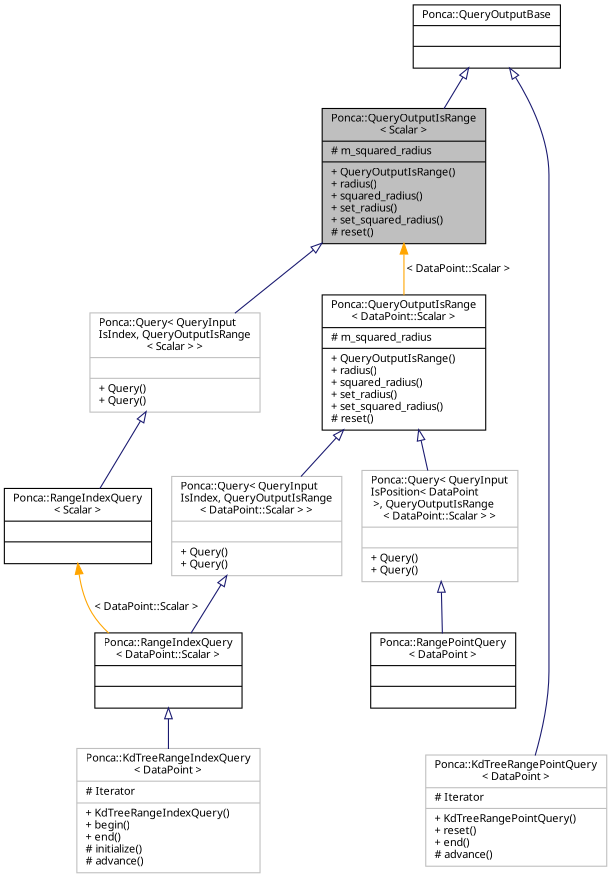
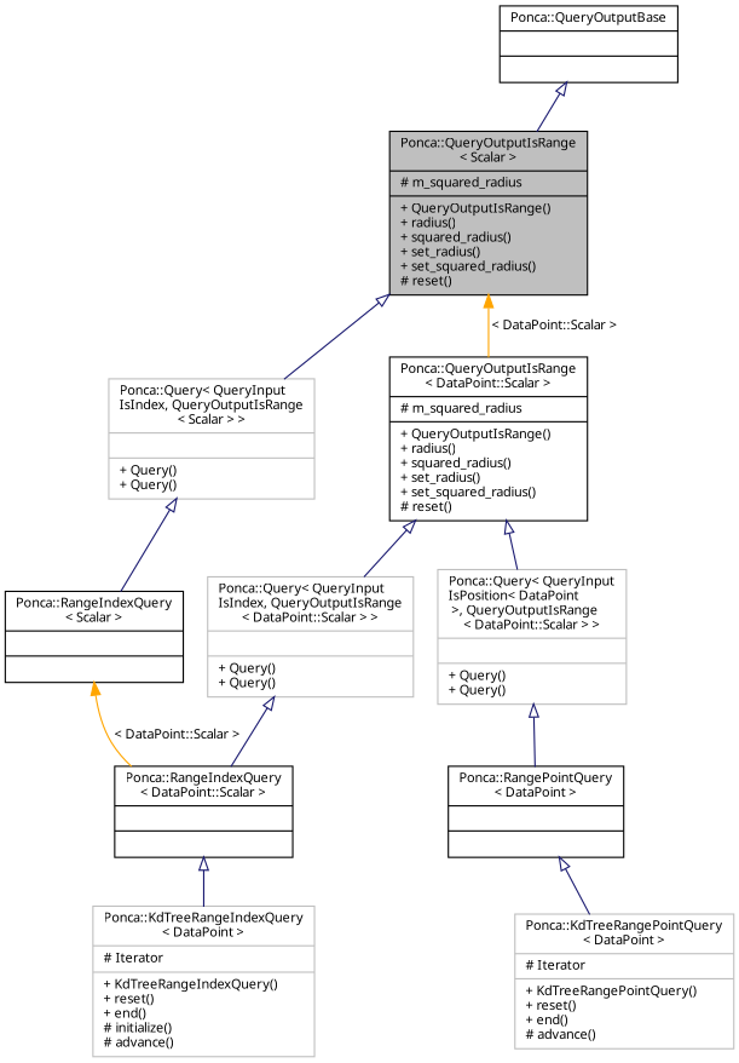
  digraph {
    fontname="Noto Sans"
    node [color=black fontname="Noto Sans" fontsize=10 shape=record]
    edge [arrowtail=onormal color=midnightblue dir=back fontname="Noto Sans" fontsize=10 labelfontname=Helvetica labelfontsize=10 style=solid]
    n1 [fillcolor=grey75 fontcolor=black height=0.2 label="{Ponca::QueryOutputIsRange\l\< Scalar \>\n|# m_squared_radius\l|+ QueryOutputIsRange()\l+ radius()\l+ squared_radius()\l+ set_radius()\l+ set_squared_radius()\l# reset()\l}" style=filled width=0.4]
    n2 [color=grey75 height=0.2 label="{Ponca::Query\< QueryInput\lIsIndex, QueryOutputIsRange\l\< Scalar \> \>\n||+ Query()\l+ Query()\l}" width=0.4]
    n3 [height=0.2 label="{Ponca::QueryOutputIsRange\l\< DataPoint::Scalar \>\n|# m_squared_radius\l|+ QueryOutputIsRange()\l+ radius()\l+ squared_radius()\l+ set_radius()\l+ set_squared_radius()\l# reset()\l}" width=0.4]
    n4 [height=0.2 label="{Ponca::RangeIndexQuery\l\< Scalar \>\n||}" width=0.4]
    n5 [color=grey75 height=0.2 label="{Ponca::Query\< QueryInput\lIsIndex, QueryOutputIsRange\l\< DataPoint::Scalar \> \>\n||+ Query()\l+ Query()\l}" width=0.4]
    n6 [color=grey75 height=0.2 label="{Ponca::Query\< QueryInput\lIsPosition\< DataPoint\l \>, QueryOutputIsRange\l\< DataPoint::Scalar \> \>\n||+ Query()\l+ Query()\l}" width=0.4]
    n7 [height=0.2 label="{Ponca::QueryOutputBase\n||}" width=0.4]
    n8 [height=0.2 label="{Ponca::RangeIndexQuery\l\< DataPoint::Scalar \>\n||}" width=0.4]
-   n9 [color=grey75 height=0.2 label="{Ponca::KdTreeRangeIndexQuery\l\< DataPoint \>\n|# Iterator\l|+ KdTreeRangeIndexQuery()\l+ begin()\l+ end()\l# initialize()\l# advance()\l}" width=0.4]
+   n9 [color=grey75 height=0.2 label="{Ponca::KdTreeRangeIndexQuery\l\< DataPoint \>\n|# Iterator\l|+ KdTreeRangeIndexQuery()\l+ reset()\l+ end()\l# initialize()\l# advance()\l}" width=0.4]
    n10 [height=0.2 label="{Ponca::RangePointQuery\l\< DataPoint \>\n||}" width=0.4]
    n11 [color=grey75 height=0.2 label="{Ponca::KdTreeRangePointQuery\l\< DataPoint \>\n|# Iterator\l|+ KdTreeRangePointQuery()\l+ reset()\l+ end()\l# advance()\l}" width=0.4]
    n1 -> n2
    n1 -> n3 [color=orange label=" \< DataPoint::Scalar \>" arrowtail=""]
    n2 -> n4
    n3 -> n5
    n3 -> n6
    n4 -> n8 [color=orange label=" \< DataPoint::Scalar \>" arrowtail=""]
    n5 -> n8
    n6 -> n10
    n7 -> n1
    n8 -> n9
-   n7 -> n11
+   n10 -> n11
  }
